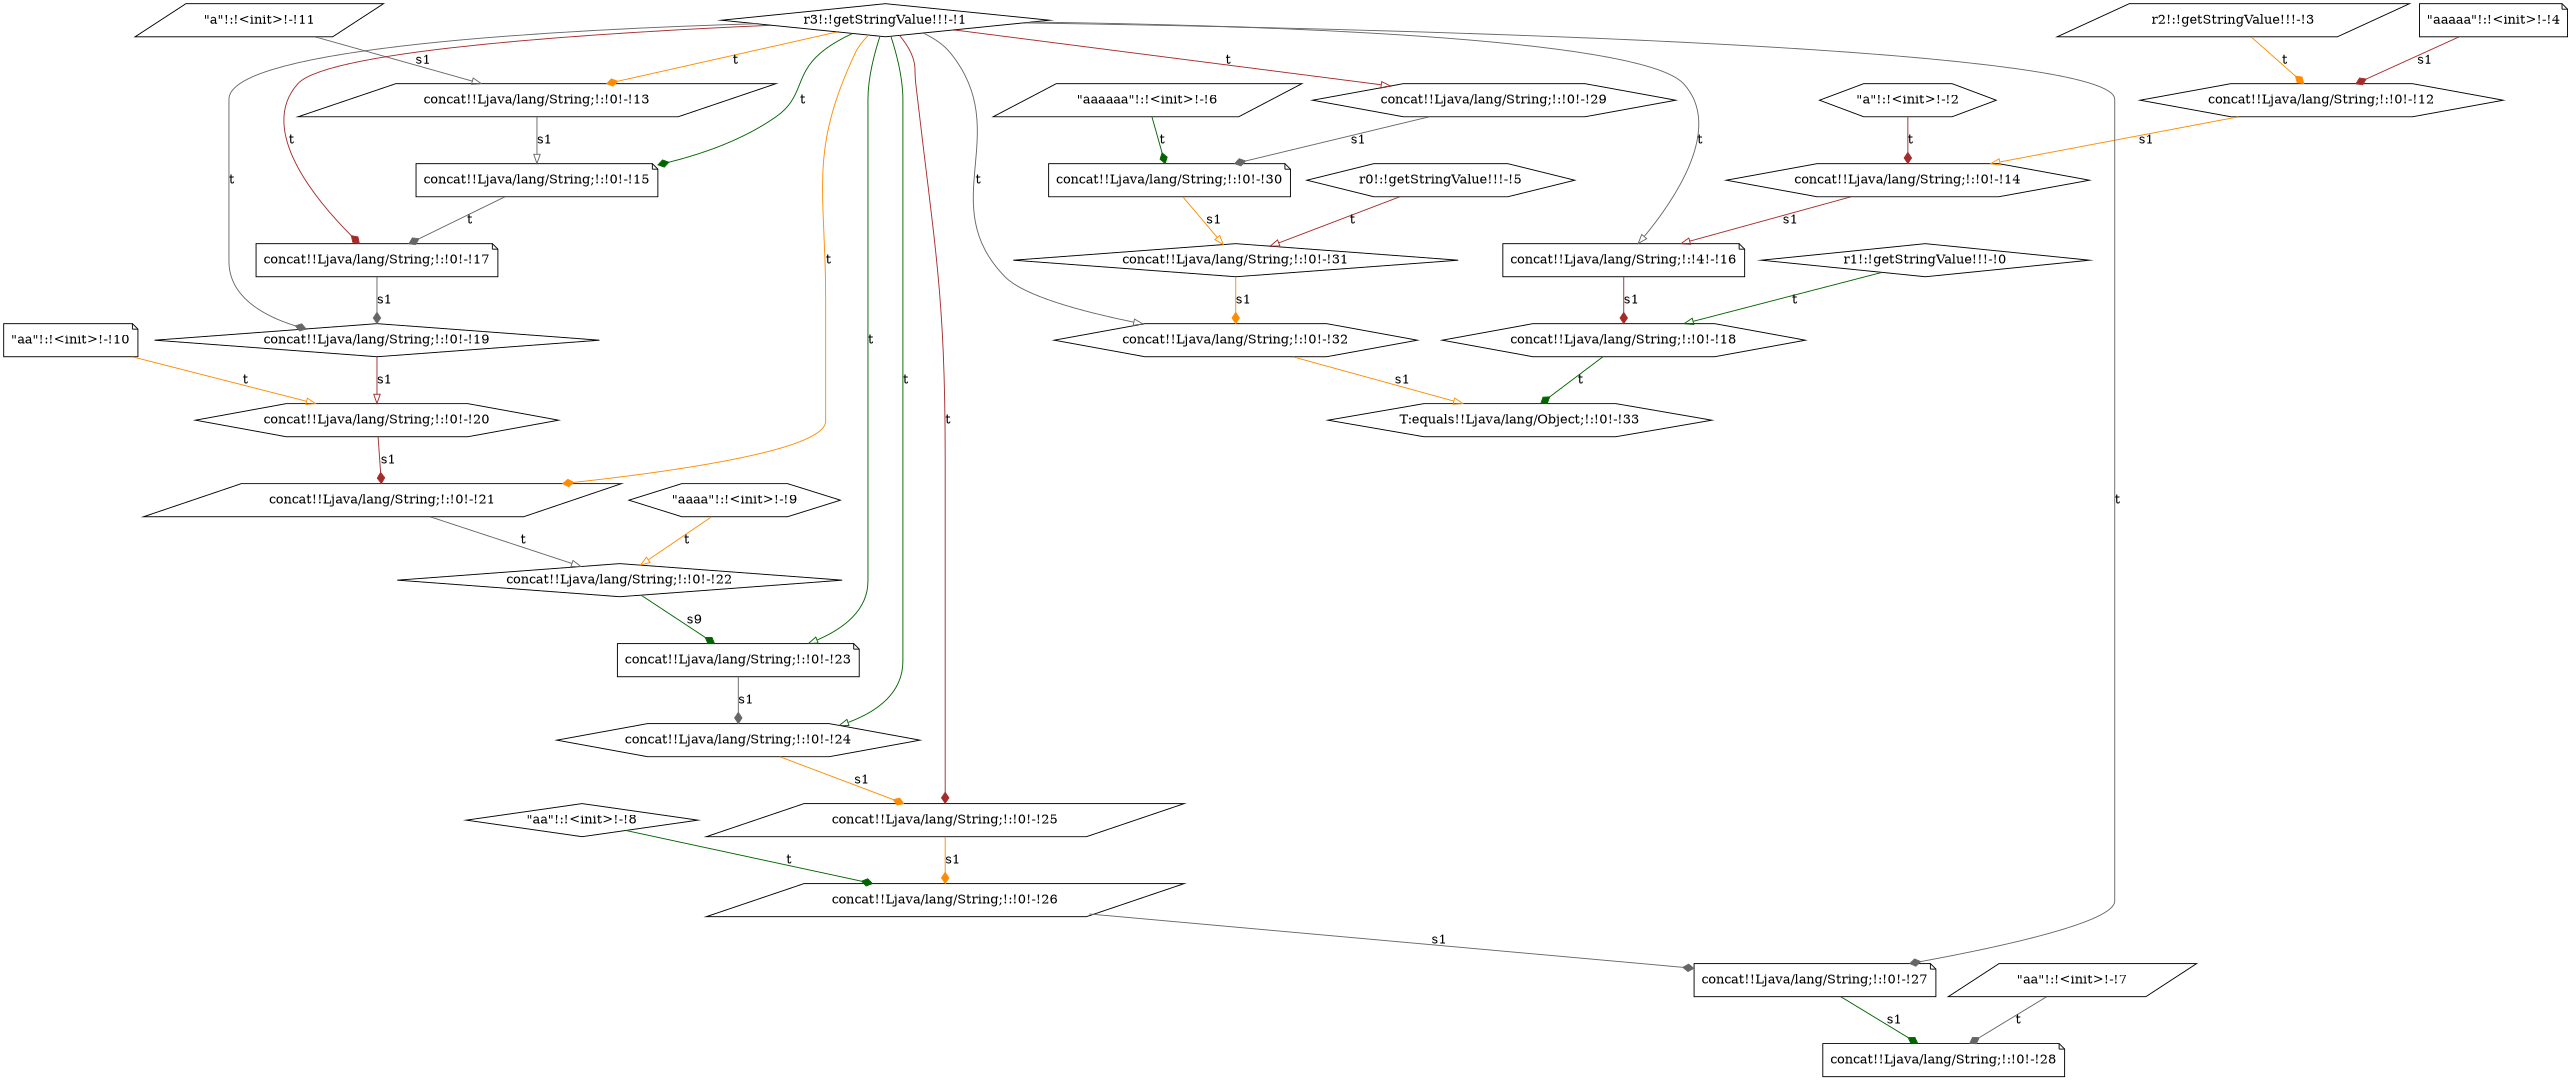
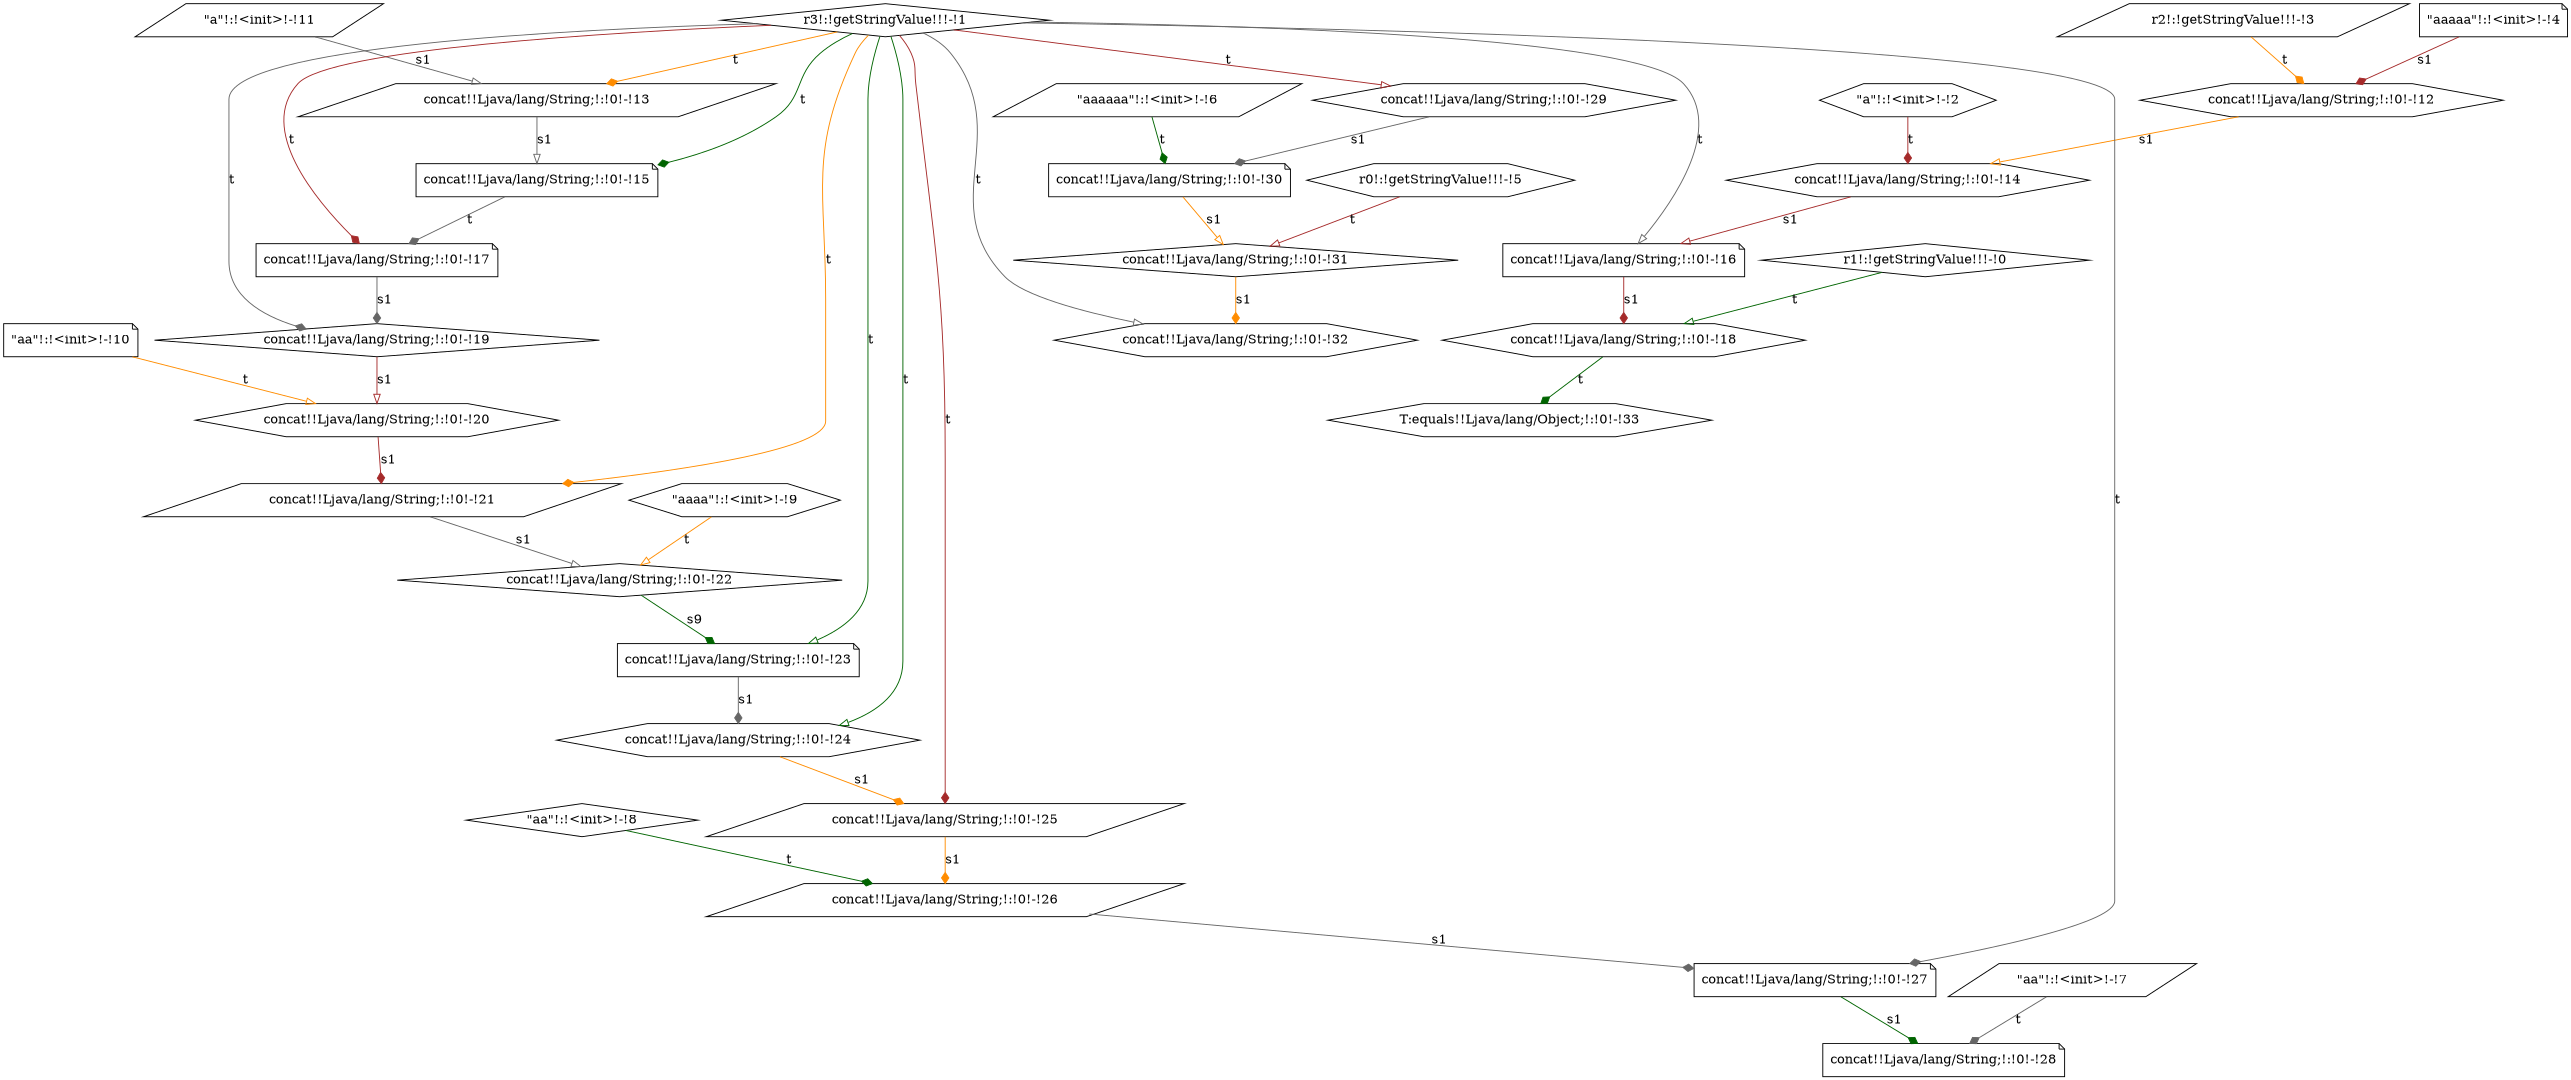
  digraph {
    node [shape=hexagon]
    edge [arrowhead=diamond color=gray40]
    n1 [label="concat!!Ljava/lang/String;!:!0!-!21" shape=parallelogram]
    n2 [label="concat!!Ljava/lang/String;!:!0!-!22" shape=diamond]
    n3 [label="concat!!Ljava/lang/String;!:!0!-!23" shape=note]
    n4 [label="concat!!Ljava/lang/String;!:!0!-!24"]
    n5 [label="concat!!Ljava/lang/String;!:!0!-!25" shape=parallelogram]
    n6 [label="r1!:!getStringValue!!!-!0" shape=diamond]
    n7 [label="concat!!Ljava/lang/String;!:!0!-!18"]
    n8 [label="T:equals!!Ljava/lang/Object;!:!0!-!33"]
    n9 [label="concat!!Ljava/lang/String;!:!0!-!32"]
    n10 [label="concat!!Ljava/lang/String;!:!0!-!14"]
-   n11 [label="concat!!Ljava/lang/String;!:!4!-!16" shape=note]
+   n11 [label="concat!!Ljava/lang/String;!:!0!-!16" shape=note]
    n12 [label="\"a\"!:!<init>!-!2"]
    n13 [label="concat!!Ljava/lang/String;!:!0!-!26" shape=parallelogram]
    n14 [label="concat!!Ljava/lang/String;!:!0!-!27" shape=note]
    n15 [label="concat!!Ljava/lang/String;!:!0!-!28" shape=note]
    n16 [label="r0!:!getStringValue!!!-!5"]
    n17 [label="concat!!Ljava/lang/String;!:!0!-!31" shape=diamond]
    n18 [label="concat!!Ljava/lang/String;!:!0!-!13" shape=parallelogram]
    n19 [label="concat!!Ljava/lang/String;!:!0!-!15" shape=note]
    n20 [label="concat!!Ljava/lang/String;!:!0!-!17" shape=note]
    n21 [label="\"a\"!:!<init>!-!11" shape=parallelogram]
    n22 [label="concat!!Ljava/lang/String;!:!0!-!29"]
    n23 [label="concat!!Ljava/lang/String;!:!0!-!30" shape=note]
    n24 [label="concat!!Ljava/lang/String;!:!0!-!19" shape=diamond]
    n25 [label="concat!!Ljava/lang/String;!:!0!-!20"]
    n26 [label="\"aa\"!:!<init>!-!7" shape=parallelogram]
    n27 [label="concat!!Ljava/lang/String;!:!0!-!12"]
    n28 [label="\"aa\"!:!<init>!-!8" shape=diamond]
    n29 [label="r2!:!getStringValue!!!-!3" shape=parallelogram]
    n30 [label="\"aaaaa\"!:!<init>!-!4" shape=note]
    n31 [label="\"aaaaaa\"!:!<init>!-!6" shape=parallelogram]
    n32 [label="\"aa\"!:!<init>!-!10" shape=note]
    n33 [label="r3!:!getStringValue!!!-!1" shape=diamond]
    n34 [label="\"aaaa\"!:!<init>!-!9"]
-   n1 -> n2 [arrowhead=onormal label=t]
+   n1 -> n2 [arrowhead=onormal label=s1]
    n2 -> n3 [color=darkgreen label=s9]
    n3 -> n4 [label=s1]
    n4 -> n5 [color=darkorange label=s1]
    n5 -> n13 [color=darkorange label=s1]
    n6 -> n7 [arrowhead=onormal color=darkgreen label=t]
    n7 -> n8 [color=darkgreen label=t]
-   n9 -> n8 [arrowhead=onormal color=darkorange label=s1]
    n10 -> n11 [arrowhead=onormal color=brown label=s1]
    n11 -> n7 [color=brown label=s1]
    n12 -> n10 [color=brown label=t]
    n13 -> n14 [label=s1]
    n14 -> n15 [color=darkgreen label=s1]
    n16 -> n17 [arrowhead=onormal color=brown label=t]
    n17 -> n9 [color=darkorange label=s1]
    n18 -> n19 [arrowhead=onormal label=s1]
    n19 -> n20 [label=t]
    n20 -> n24 [label=s1]
    n21 -> n18 [arrowhead=onormal label=s1]
    n22 -> n23 [label=s1]
    n23 -> n17 [arrowhead=onormal color=darkorange label=s1]
    n24 -> n25 [arrowhead=onormal color=brown label=s1]
    n25 -> n1 [color=brown label=s1]
    n26 -> n15 [label=t]
    n27 -> n10 [arrowhead=onormal color=darkorange label=s1]
    n28 -> n13 [color=darkgreen label=t]
    n29 -> n27 [color=darkorange label=t]
    n30 -> n27 [color=brown label=s1]
    n31 -> n23 [color=darkgreen label=t]
    n32 -> n25 [arrowhead=onormal color=darkorange label=t]
    n33 -> n1 [color=darkorange label=t]
    n33 -> n3 [arrowhead=onormal color=darkgreen label=t]
    n33 -> n4 [arrowhead=onormal color=darkgreen label=t]
    n33 -> n5 [color=brown label=t]
    n33 -> n9 [arrowhead=onormal label=t]
    n33 -> n11 [arrowhead=onormal label=t]
    n33 -> n14 [label=t]
    n33 -> n18 [color=darkorange label=t]
    n33 -> n19 [color=darkgreen label=t]
    n33 -> n20 [color=brown label=t]
    n33 -> n22 [arrowhead=onormal color=brown label=t]
    n33 -> n24 [label=t]
    n34 -> n2 [arrowhead=onormal color=darkorange label=t]
  }
